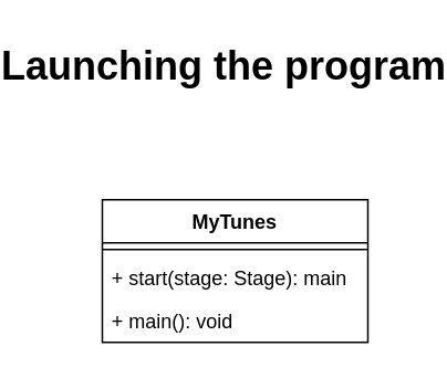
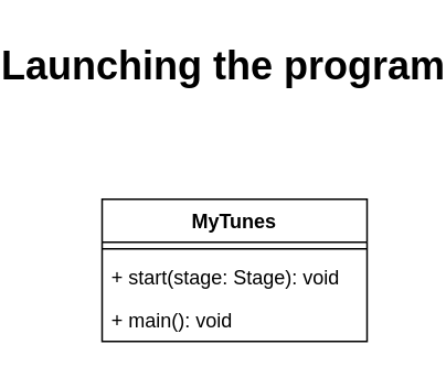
  <mxCell id="0" />
  <mxCell id="1" parent="0" />
  <mxCell id="2" value="Launching the program" style="text;strokeColor=none;fillColor=none;html=1;fontSize=24;fontStyle=1;verticalAlign=middle;align=center;" vertex="1" parent="1"><mxGeometry x="43" y="20" width="100" height="40" as="geometry" /></mxCell>
  <mxCell id="3" value="MyTunes" style="swimlane;fontStyle=1;align=center;verticalAlign=top;childLayout=stackLayout;horizontal=1;startSize=26;horizontalStack=0;resizeParent=1;resizeParentMax=0;resizeLast=0;collapsible=1;marginBottom=0;" vertex="1" parent="1"><mxGeometry x="20" y="120" width="160" height="86" as="geometry" /></mxCell>
  <mxCell id="4" value="" style="line;strokeWidth=1;fillColor=none;align=left;verticalAlign=middle;spacingTop=-1;spacingLeft=3;spacingRight=3;rotatable=0;labelPosition=right;points=[];portConstraint=eastwest;" vertex="1" parent="3"><mxGeometry y="26" width="160" height="8" as="geometry" /></mxCell>
- <mxCell id="5" value="+ start(stage: Stage): main" style="text;strokeColor=none;fillColor=none;align=left;verticalAlign=top;spacingLeft=4;spacingRight=4;overflow=hidden;rotatable=0;points=[[0,0.5],[1,0.5]];portConstraint=eastwest;" vertex="1" parent="3"><mxGeometry y="34" width="160" height="26" as="geometry" /></mxCell>
+ <mxCell id="5" value="+ start(stage: Stage): void" style="text;strokeColor=none;fillColor=none;align=left;verticalAlign=top;spacingLeft=4;spacingRight=4;overflow=hidden;rotatable=0;points=[[0,0.5],[1,0.5]];portConstraint=eastwest;" vertex="1" parent="3"><mxGeometry y="34" width="160" height="26" as="geometry" /></mxCell>
  <mxCell id="6" value="+ main(): void" style="text;strokeColor=none;fillColor=none;align=left;verticalAlign=top;spacingLeft=4;spacingRight=4;overflow=hidden;rotatable=0;points=[[0,0.5],[1,0.5]];portConstraint=eastwest;" vertex="1" parent="3"><mxGeometry y="60" width="160" height="26" as="geometry" /></mxCell>
